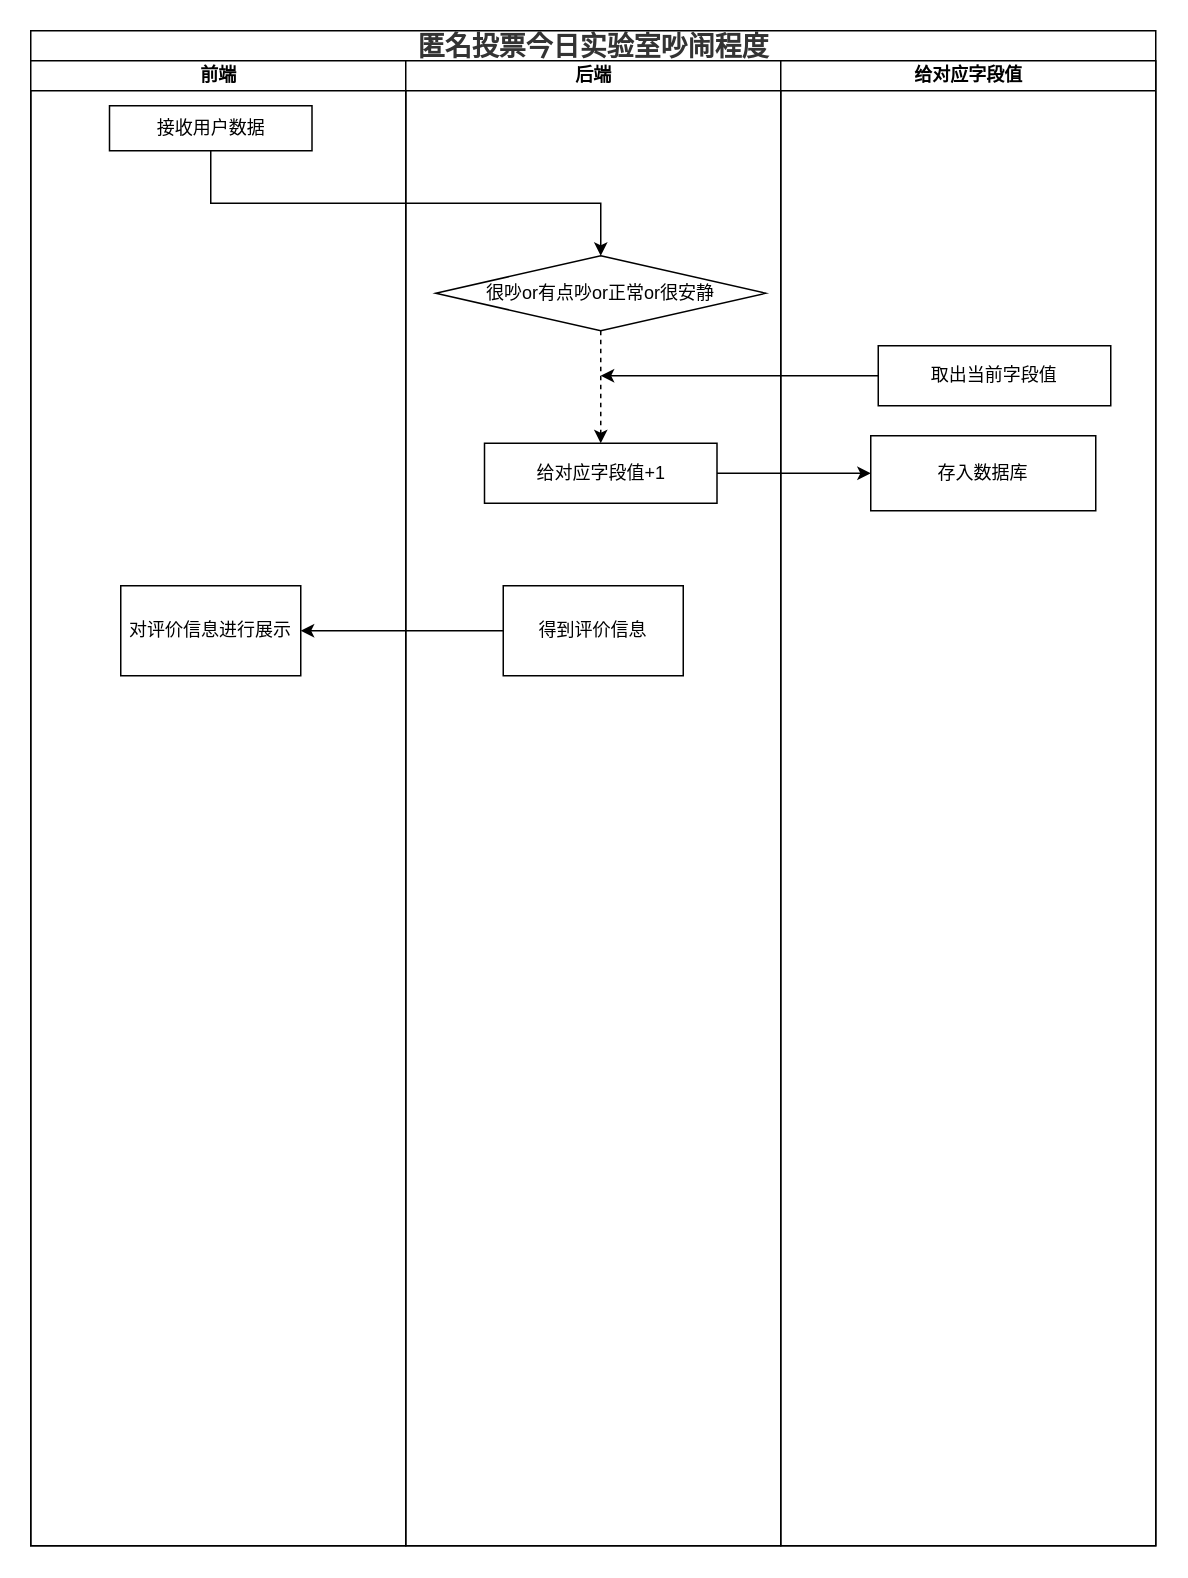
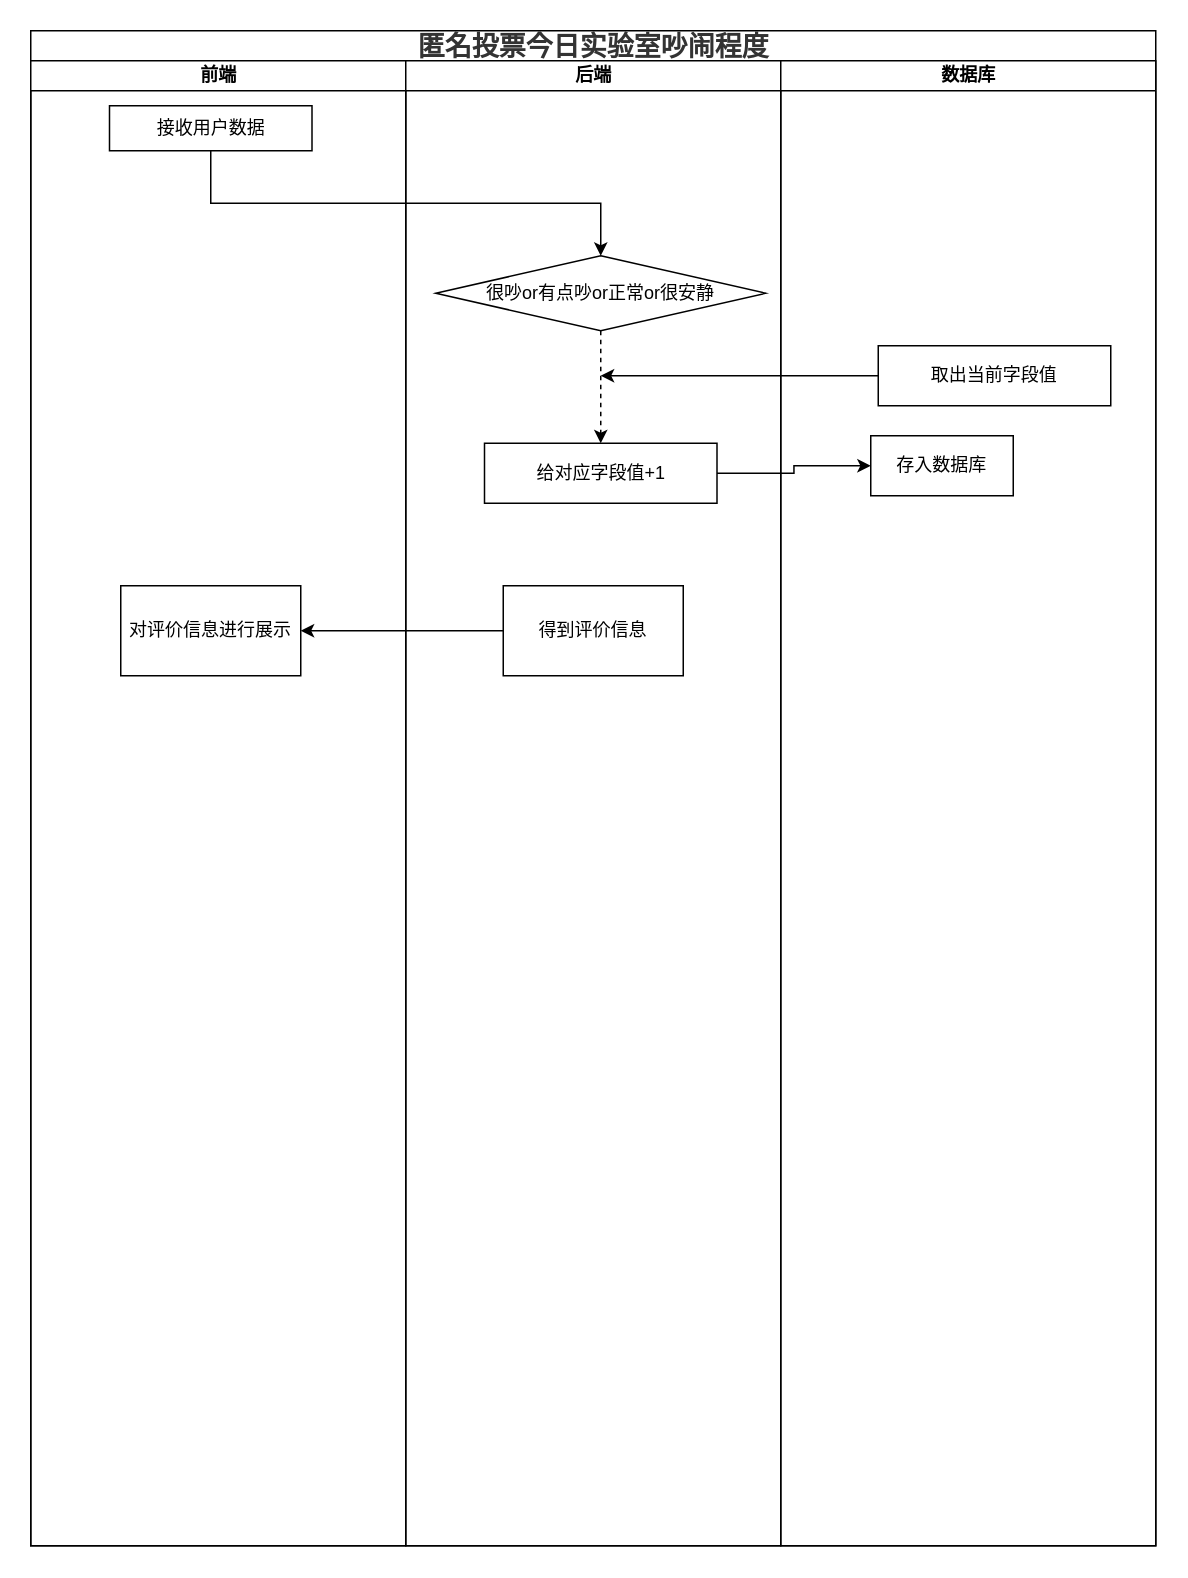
  <mxCell id="0" />
  <mxCell id="1" parent="0" />
  <mxCell id="2" value="&lt;h3 class=&quot;md-end-block md-heading md-focus&quot; style=&quot;box-sizing: border-box ; font-size: 1.5em ; margin-top: 1rem ; margin-bottom: 1rem ; position: relative ; line-height: 1.43 ; cursor: text ; color: rgb(51 , 51 , 51) ; font-family: &amp;#34;open sans&amp;#34; , &amp;#34;clear sans&amp;#34; , &amp;#34;helvetica neue&amp;#34; , &amp;#34;helvetica&amp;#34; , &amp;#34;arial&amp;#34; , &amp;#34;segoe ui emoji&amp;#34; , sans-serif&quot;&gt;&lt;span class=&quot;md-plain md-expand&quot; style=&quot;box-sizing: border-box&quot;&gt;匿名投票今日实验室吵闹程度&lt;/span&gt;&lt;/h3&gt;" style="swimlane;html=1;childLayout=stackLayout;startSize=20;rounded=0;shadow=0;comic=0;labelBackgroundColor=none;strokeWidth=1;fontFamily=Verdana;fontSize=12;align=center;" parent="1" vertex="1"><mxGeometry x="20" y="20" width="750" height="1010" as="geometry" /></mxCell>
  <mxCell id="3" value="前端" style="swimlane;html=1;startSize=20;" parent="2" vertex="1"><mxGeometry y="20" width="250" height="990" as="geometry" /></mxCell>
  <mxCell id="4" value="接收用户数据" style="rounded=0;whiteSpace=wrap;html=1;" parent="3" vertex="1"><mxGeometry x="52.5" y="30" width="135" height="30" as="geometry" /></mxCell>
  <mxCell id="5" value="对评价信息进行展示" style="rounded=0;whiteSpace=wrap;html=1;" parent="3" vertex="1"><mxGeometry x="60" y="350" width="120" height="60" as="geometry" /></mxCell>
  <mxCell id="6" value="后端" style="swimlane;html=1;startSize=20;" parent="2" vertex="1"><mxGeometry x="250" y="20" width="250" height="990" as="geometry" /></mxCell>
  <mxCell id="7" style="edgeStyle=orthogonalEdgeStyle;rounded=0;orthogonalLoop=1;jettySize=auto;html=1;exitX=0.5;exitY=1;exitDx=0;exitDy=0;dashed=1;" parent="6" source="8" target="9" edge="1"><mxGeometry relative="1" as="geometry" /></mxCell>
  <mxCell id="8" value="很吵or有点吵or正常or很安静" style="rhombus;whiteSpace=wrap;html=1;" parent="6" vertex="1"><mxGeometry x="20" y="130" width="220" height="50" as="geometry" /></mxCell>
  <mxCell id="9" value="给对应字段值+1" style="rounded=0;whiteSpace=wrap;html=1;" parent="6" vertex="1"><mxGeometry x="52.5" y="255" width="155" height="40" as="geometry" /></mxCell>
  <mxCell id="10" value="得到评价信息" style="rounded=0;whiteSpace=wrap;html=1;" parent="6" vertex="1"><mxGeometry x="65" y="350" width="120" height="60" as="geometry" /></mxCell>
- <mxCell id="11" value="给对应字段值" style="swimlane;html=1;startSize=20;" parent="2" vertex="1"><mxGeometry x="500" y="20" width="250" height="990" as="geometry" /></mxCell>
+ <mxCell id="11" value="数据库" style="swimlane;html=1;startSize=20;" parent="2" vertex="1"><mxGeometry x="500" y="20" width="250" height="990" as="geometry" /></mxCell>
  <mxCell id="12" value="取出当前字段值" style="rounded=0;whiteSpace=wrap;html=1;" parent="11" vertex="1"><mxGeometry x="65" y="190" width="155" height="40" as="geometry" /></mxCell>
  <mxCell id="13" style="edgeStyle=orthogonalEdgeStyle;rounded=0;orthogonalLoop=1;jettySize=auto;html=1;exitX=0.5;exitY=1;exitDx=0;exitDy=0;entryX=0.5;entryY=0;entryDx=0;entryDy=0;" parent="2" source="4" target="8" edge="1"><mxGeometry relative="1" as="geometry" /></mxCell>
  <mxCell id="14" style="edgeStyle=orthogonalEdgeStyle;rounded=0;orthogonalLoop=1;jettySize=auto;html=1;exitX=0;exitY=0.5;exitDx=0;exitDy=0;entryX=1;entryY=0.5;entryDx=0;entryDy=0;" parent="2" source="10" target="5" edge="1"><mxGeometry relative="1" as="geometry" /></mxCell>
  <mxCell id="15" style="edgeStyle=orthogonalEdgeStyle;rounded=0;orthogonalLoop=1;jettySize=auto;html=1;exitX=0;exitY=0.5;exitDx=0;exitDy=0;" parent="1" source="12" edge="1"><mxGeometry relative="1" as="geometry"><mxPoint x="400" y="250" as="targetPoint" /></mxGeometry></mxCell>
- <mxCell id="16" value="存入数据库" style="rounded=0;whiteSpace=wrap;html=1;" parent="1" vertex="1"><mxGeometry x="580" y="290" width="150" height="50" as="geometry" /></mxCell>
+ <mxCell id="16" value="存入数据库" style="rounded=0;whiteSpace=wrap;html=1;" parent="1" vertex="1"><mxGeometry x="580" y="290" width="95" height="40" as="geometry" /></mxCell>
  <mxCell id="17" value="" style="edgeStyle=orthogonalEdgeStyle;rounded=0;orthogonalLoop=1;jettySize=auto;html=1;" parent="1" source="9" target="16" edge="1"><mxGeometry relative="1" as="geometry" /></mxCell>
